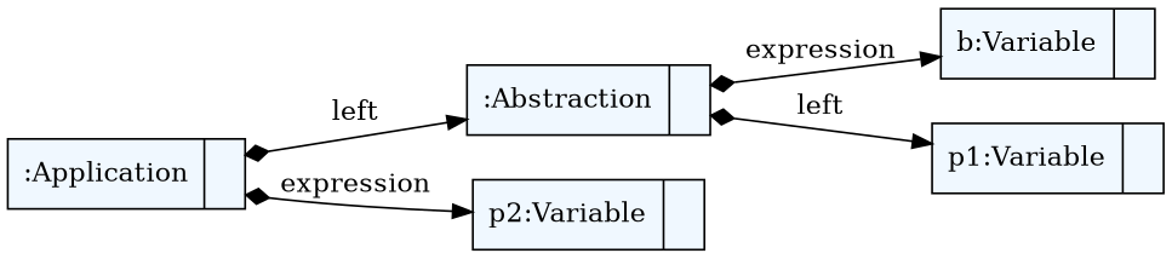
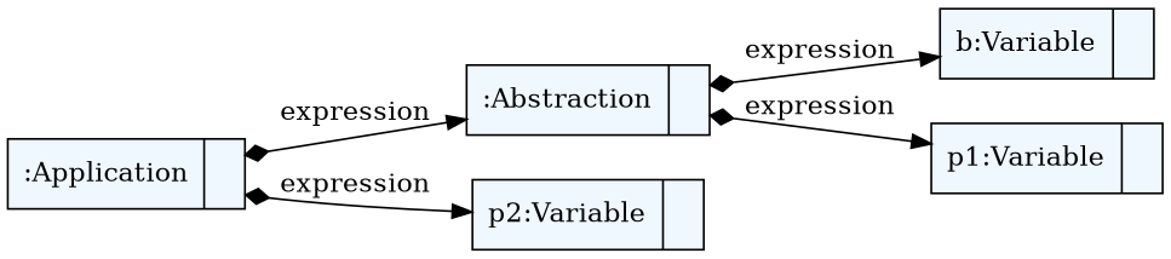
  digraph {
    fontname="Bitstream Vera Sans"
    fontsize=8
    nodesep=0.3
    rankdir=LR
    node [fillcolor=aliceblue shape=record style=filled]
    edge [arrowtail=diamond dir=both]
    n1 [label="{:Application|}"]
    n2 [label="{:Abstraction|}"]
    n3 [label="{p2:Variable|}"]
    n4 [label="{b:Variable|}"]
    n5 [label="{p1:Variable|}"]
-   n1 -> n2 [label=left]
+   n1 -> n2 [label=expression]
    n1 -> n3 [label=expression]
    n2 -> n4 [label=expression]
-   n2 -> n5 [label=left]
+   n2 -> n5 [label=expression]
  }
